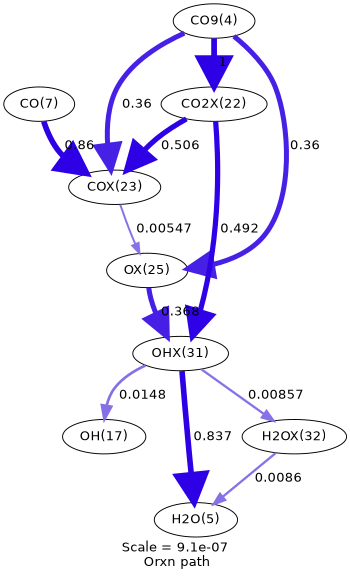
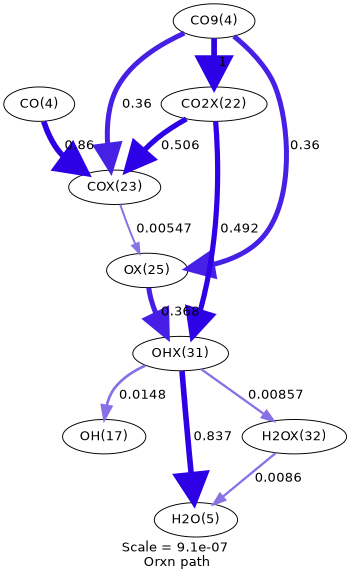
  digraph {
    fontname=Helvetica
    label="Scale = 9.1e-07\l Orxn path"
    node [fontname=Helvetica]
    edge [arrowsize=2.61 color="0.7, 0.86, 0.9" fontname=Helvetica penwidth=5.23]
    n1 [label="CO9(4)"]
    n2 [label="CO2X(22)"]
    n3 [label="COX(23)"]
    n4 [label="OX(25)"]
    n5 [label="OHX(31)"]
    n6 [label="OH(17)"]
    n7 [label="H2OX(32)"]
    n8 [label="H2O(5)"]
-   n9 [label="CO(7)"]
+   n9 [label="CO(4)"]
    n1 -> n2 [arrowsize=3 color="0.7, 1.5, 0.9" label=" 1" penwidth=6]
    n1 -> n3 [label=" 0.36"]
    n1 -> n4 [label=" 0.36"]
    n2 -> n3 [arrowsize=2.74 color="0.7, 1.01, 0.9" label=" 0.506" penwidth=5.49]
    n2 -> n5 [arrowsize=2.73 color="0.7, 0.992, 0.9" label=" 0.492" penwidth=5.46]
    n3 -> n4 [arrowsize=1.03 color="0.7, 0.505, 0.9" label=" 0.00547" penwidth=2.07]
    n4 -> n5 [arrowsize=2.62 color="0.7, 0.868, 0.9" label=" 0.368" penwidth=5.25]
    n5 -> n6 [arrowsize=1.41 color="0.7, 0.515, 0.9" label=" 0.0148" penwidth=2.82]
    n5 -> n7 [arrowsize=1.2 color="0.7, 0.509, 0.9" label=" 0.00857" penwidth=2.41]
    n5 -> n8 [arrowsize=2.93 color="0.7, 1.34, 0.9" label=" 0.837" penwidth=5.87]
    n7 -> n8 [arrowsize=1.2 color="0.7, 0.509, 0.9" label=" 0.0086" penwidth=2.41]
    n9 -> n3 [arrowsize=2.94 color="0.7, 1.36, 0.9" label=" 0.86" penwidth=5.89]
  }
